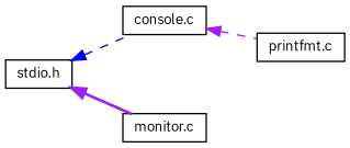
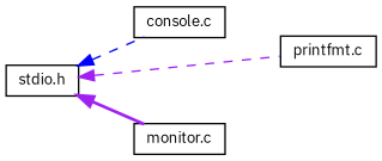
  digraph {
    fontname="IBM Plex Sans"
    rankdir=LR
    node [color=black fillcolor=white fontname="IBM Plex Sans" fontsize=10 shape=record style=filled]
    edge [color=purple dir=back fontname="IBM Plex Sans" fontsize=10 labelfontname=Helvetica labelfontsize=10 style=dashed]
    n1 [height=0.2 label="stdio.h" width=0.4]
    n2 [height=0.2 label="console.c" width=0.4]
    n3 [height=0.2 label="printfmt.c" width=0.4]
    n4 [height=0.2 label="monitor.c" width=0.4]
    n1 -> n2 [color=blue]
-   n2 -> n3
+   n1 -> n3
    n1 -> n4 [style=bold]
  }
